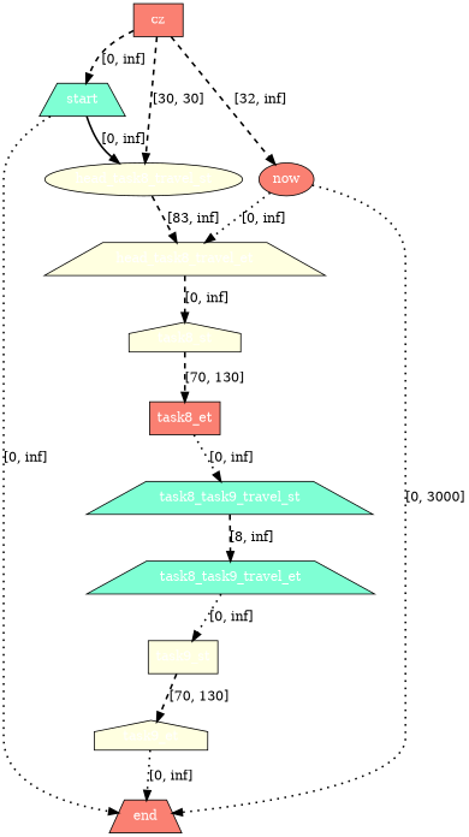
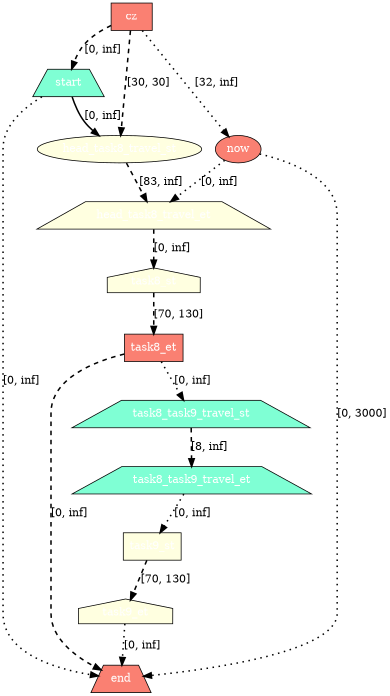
  digraph {
    node [fillcolor=lightyellow fontcolor=white shape=trapezium style=filled]
    edge [color=black penwidth=2 style=dashed]
    n1 [fillcolor=salmon label=cz shape=box]
    n2 [fillcolor=aquamarine label=start]
    n3 [fillcolor=salmon label=now shape=ellipse]
    n4 [label=head_task8_travel_st shape=ellipse]
    n5 [fillcolor=salmon label=end]
    n6 [label=head_task8_travel_et]
    n7 [label=task8_st shape=house]
    n8 [fillcolor=salmon label=task8_et shape=box]
    n9 [fillcolor=aquamarine label=task8_task9_travel_st]
    n10 [fillcolor=aquamarine label=task8_task9_travel_et]
    n11 [label=task9_st shape=box]
    n12 [label=task9_et shape=house]
    n1 -> n2 [label="[0, inf]"]
-   n1 -> n3 [label="[32, inf]"]
+   n1 -> n3 [label="[32, inf]" style=dotted]
    n1 -> n4 [label="[30, 30]"]
    n2 -> n4 [label="[0, inf]" style=solid]
    n2 -> n5 [label="[0, inf]" style=dotted]
    n3 -> n5 [label="[0, 3000]" style=dotted]
    n3 -> n6 [label="[0, inf]" style=dotted]
    n4 -> n6 [label="[83, inf]"]
    n6 -> n7 [label="[0, inf]"]
    n7 -> n8 [label="[70, 130]"]
+   n8 -> n5 [label="[0, inf]"]
    n8 -> n9 [label="[0, inf]" style=dotted]
    n9 -> n10 [label="[8, inf]"]
    n10 -> n11 [label="[0, inf]" style=dotted]
    n11 -> n12 [label="[70, 130]"]
    n12 -> n5 [label="[0, inf]" style=dotted]
  }
